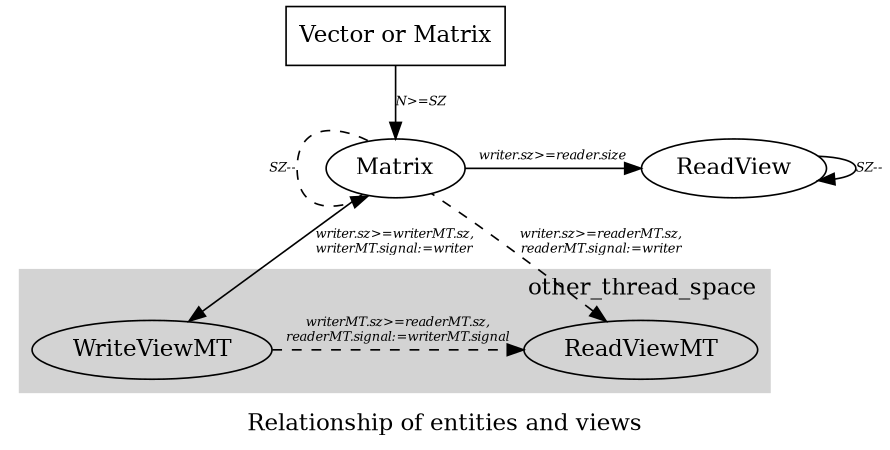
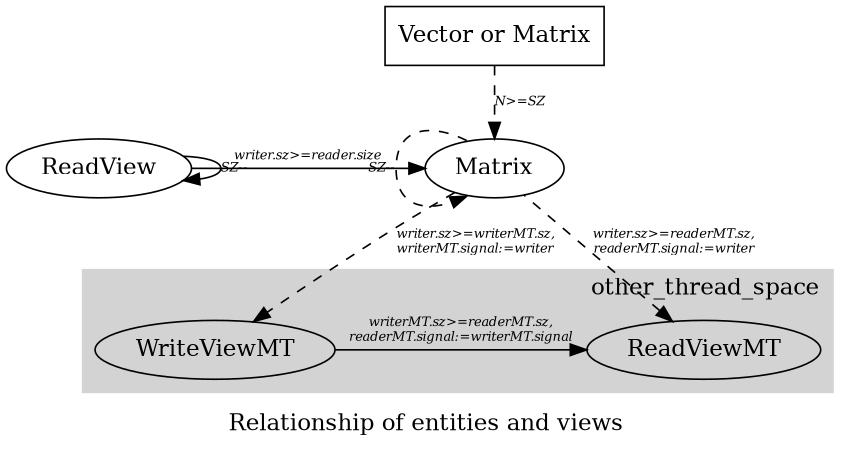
  digraph {
    label="Relationship of entities and views"
    edge [fontname="Times-Italic" fontsize=8 style=dashed]
    ReadView [shape=ellipse]
    n2 [label=Matrix shape=ellipse]
    ReadViewMT
    WriteViewMT
    n5 [label="Vector or Matrix" shape=box]
    subgraph sub_1 {
      rank=same
      ReadView
      n2
    }
    subgraph cluster_2 {
      color=lightgray
      label=other_thread_space
      labeljust=r
      style=filled
      subgraph sub_3 {
        color=lightgray
        label=other_thread_space
        labeljust=r
        rank=same
        style=filled
        ReadViewMT
        WriteViewMT
      }
    }
    ReadView -> ReadView [label="SZ--" style=""]
-   n2 -> ReadView [label="writer.sz>=reader.size" style=""]
+   ReadView -> n2 [label="writer.sz>=reader.size" style=""]
    n2 -> n2 [headport=sw label="SZ--" tailport=nw]
-   n2 -> WriteViewMT [label="writer.sz>=writerMT.sz,\nwriterMT.signal:=writer" labelfloat=false style=solid]
+   n2 -> WriteViewMT [label="writer.sz>=writerMT.sz,\nwriterMT.signal:=writer" labelfloat=false]
    ReadViewMT -> n2 [dir=back label="writer.sz>=readerMT.sz,\nreaderMT.signal:=writer" labelfloat=false]
-   WriteViewMT -> ReadViewMT [constraint=false label="writerMT.sz>=readerMT.sz,\nreaderMT.signal:=writerMT.signal"]
-   n5 -> n2 [label="N>=SZ" style=solid]
+   WriteViewMT -> ReadViewMT [constraint=false label="writerMT.sz>=readerMT.sz,\nreaderMT.signal:=writerMT.signal" style=""]
+   n5 -> n2 [label="N>=SZ"]
  }
